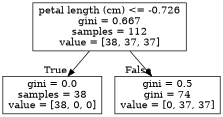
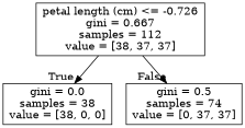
  digraph {
    node [shape=box]
    edge [labeldistance=2.5]
    n1 [label="petal length (cm) <= -0.726\ngini = 0.667\nsamples = 112\nvalue = [38, 37, 37]"]
    n2 [label="gini = 0.0\nsamples = 38\nvalue = [38, 0, 0]"]
-   n3 [label="gini = 0.5\ngini = 74\nvalue = [0, 37, 37]"]
+   n3 [label="gini = 0.5\nsamples = 74\nvalue = [0, 37, 37]"]
    n1 -> n2 [headlabel=True labelangle=45]
    n1 -> n3 [headlabel=False labelangle=-45]
  }
